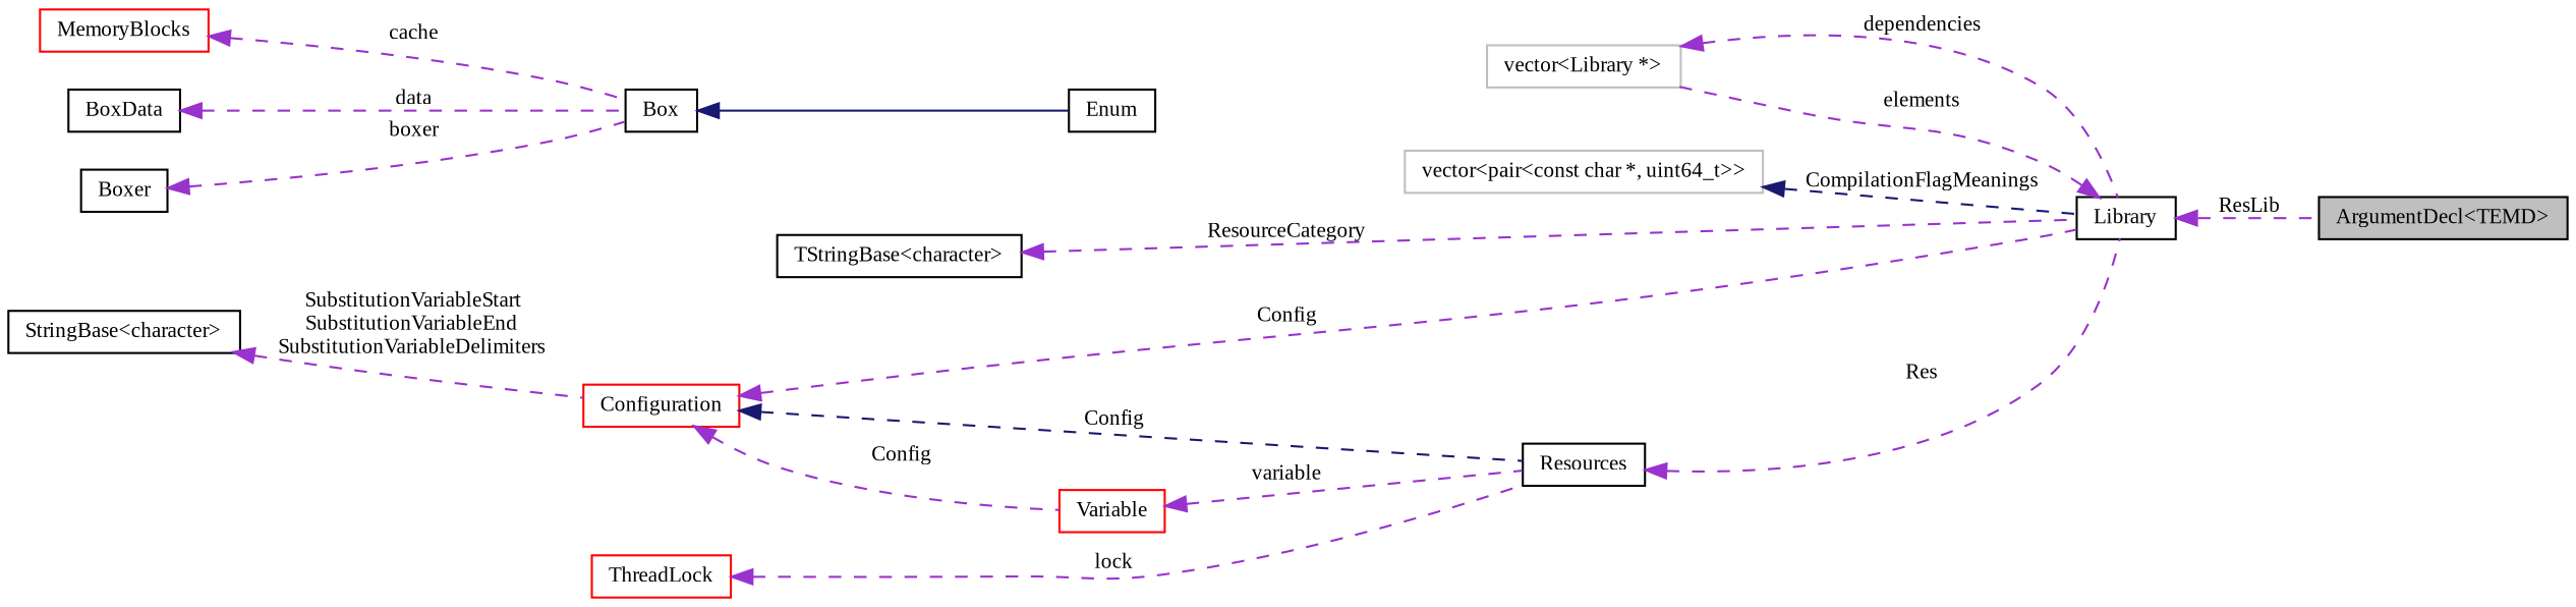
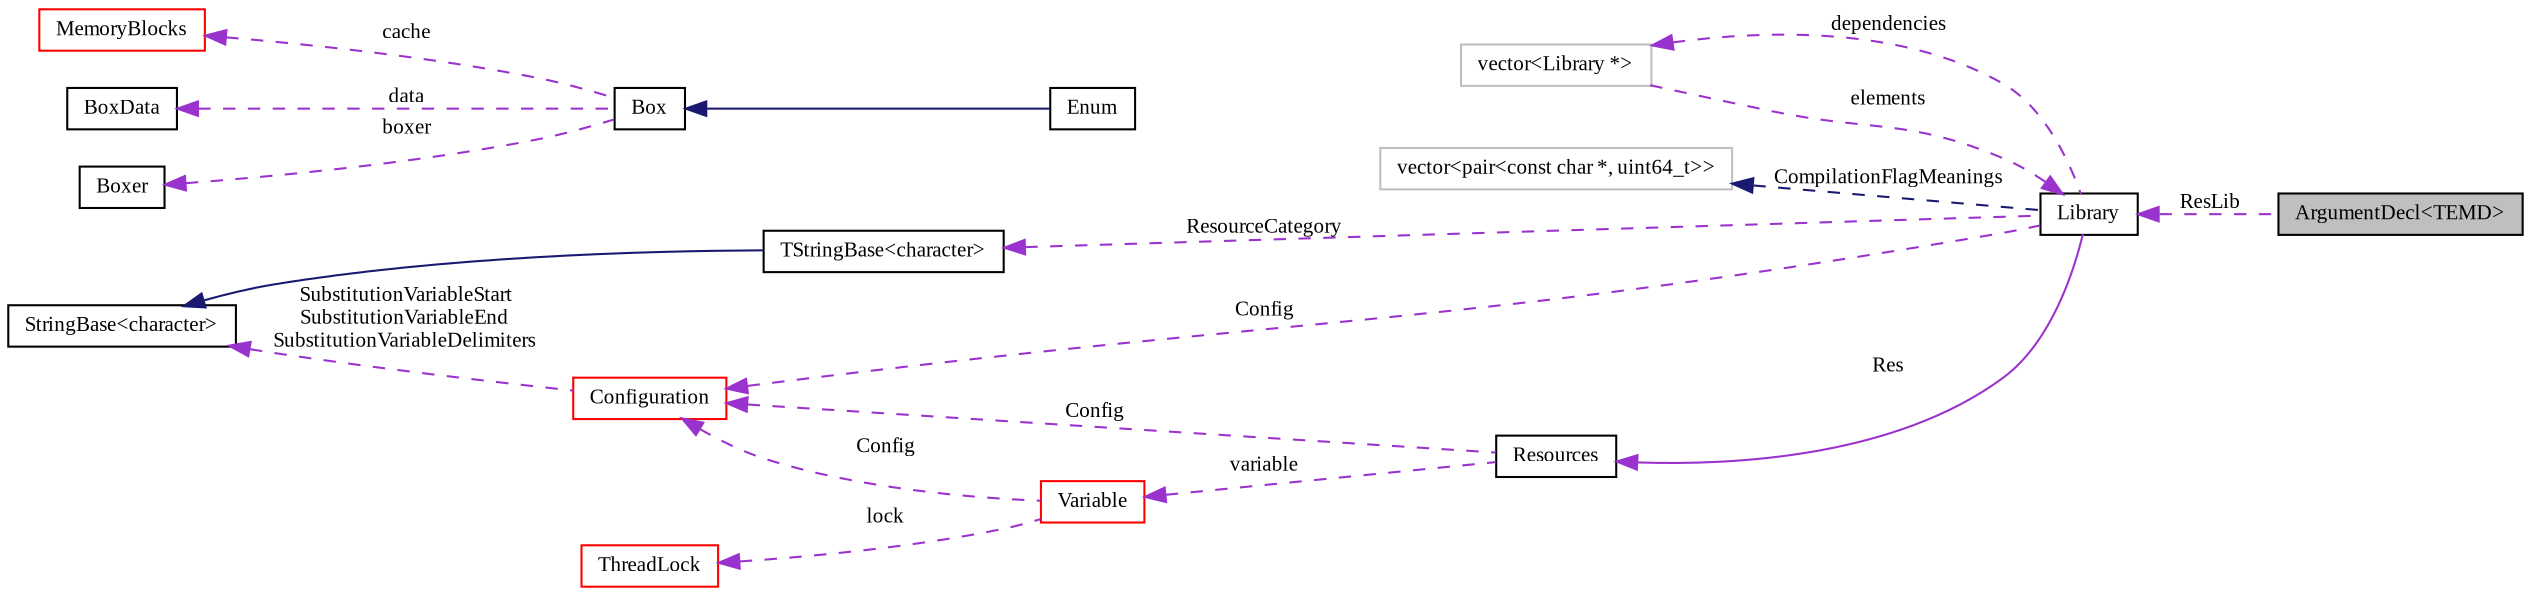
  digraph {
    fontname="Liberation Serif"
    rankdir=LR
    node [color=black fillcolor=white fontname="Liberation Serif" fontsize=10 shape=record style=filled]
    edge [color=darkorchid3 dir=back fontname="Liberation Serif" fontsize=10 labelfontname=Helvetica labelfontsize=10 style=dashed]
    n1 [color=grey75 height=0.2 label="vector\<Library *\>" width=0.4]
    n2 [height=0.2 label=Library width=0.4]
    n3 [fillcolor=grey75 fontcolor=black height=0.2 label="ArgumentDecl\<TEMD\>" width=0.4]
    n4 [color=grey75 height=0.2 label="vector\<pair\<const char *, uint64_t\>\>" width=0.4]
    n5 [height=0.2 label="TStringBase\<character\>" width=0.4]
    n6 [height=0.2 label="StringBase\<character\>" width=0.4]
    n7 [color=red height=0.2 label=Configuration width=0.4]
    n8 [height=0.2 label=Resources width=0.4]
    n9 [color=red height=0.2 label=Variable width=0.4]
    n10 [color=red height=0.2 label=MemoryBlocks width=0.4]
    n11 [height=0.2 label=Box width=0.4]
    n12 [color=red height=0.2 label=ThreadLock width=0.4]
    n13 [height=0.2 label=Enum width=0.4]
    n14 [height=0.2 label=BoxData width=0.4]
    n15 [height=0.2 label=Boxer width=0.4]
    n1 -> n2 [label=" dependencies"]
    n2 -> n1 [label=" elements"]
    n2 -> n3 [label=" ResLib"]
    n4 -> n2 [color=midnightblue label=" CompilationFlagMeanings"]
    n5 -> n2 [label=" ResourceCategory"]
+   n6 -> n5 [color=midnightblue style=solid]
    n6 -> n7 [label=" SubstitutionVariableStart\nSubstitutionVariableEnd\nSubstitutionVariableDelimiters"]
    n7 -> n2 [label=" Config"]
-   n7 -> n8 [color=midnightblue label=" Config"]
+   n7 -> n8 [label=" Config"]
    n7 -> n9 [label=" Config"]
-   n8 -> n2 [label=" Res"]
+   n8 -> n2 [label=" Res" style=solid]
    n9 -> n8 [label=" variable"]
    n10 -> n11 [label=" cache"]
    n11 -> n13 [color=midnightblue style=solid]
-   n12 -> n8 [label=" lock"]
+   n12 -> n9 [label=" lock"]
    n14 -> n11 [label=" data"]
    n15 -> n11 [label=" boxer"]
  }
